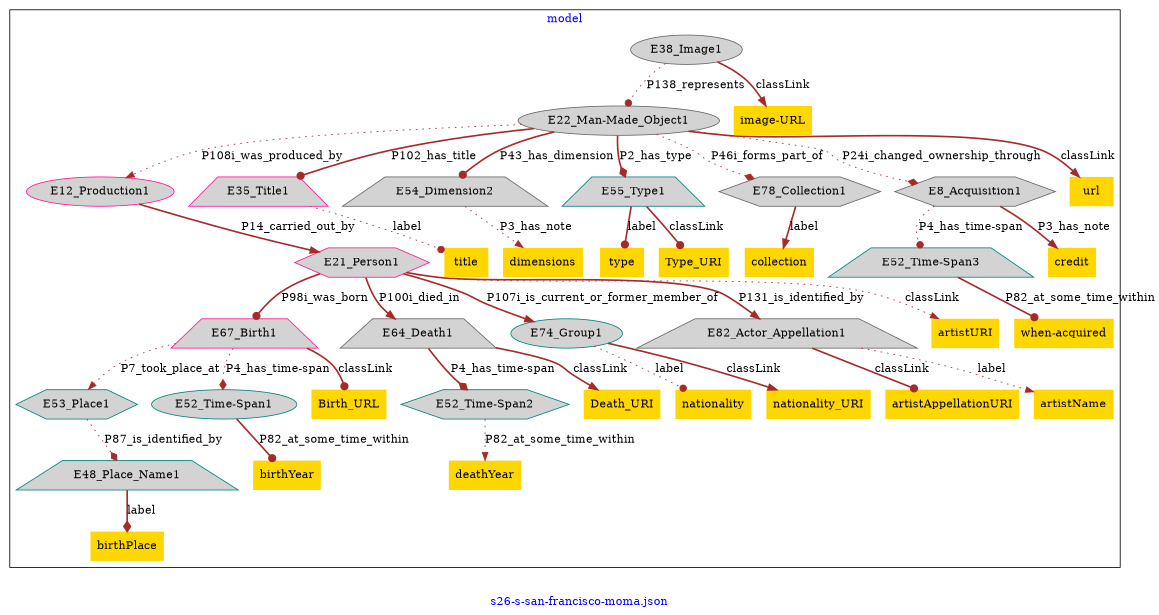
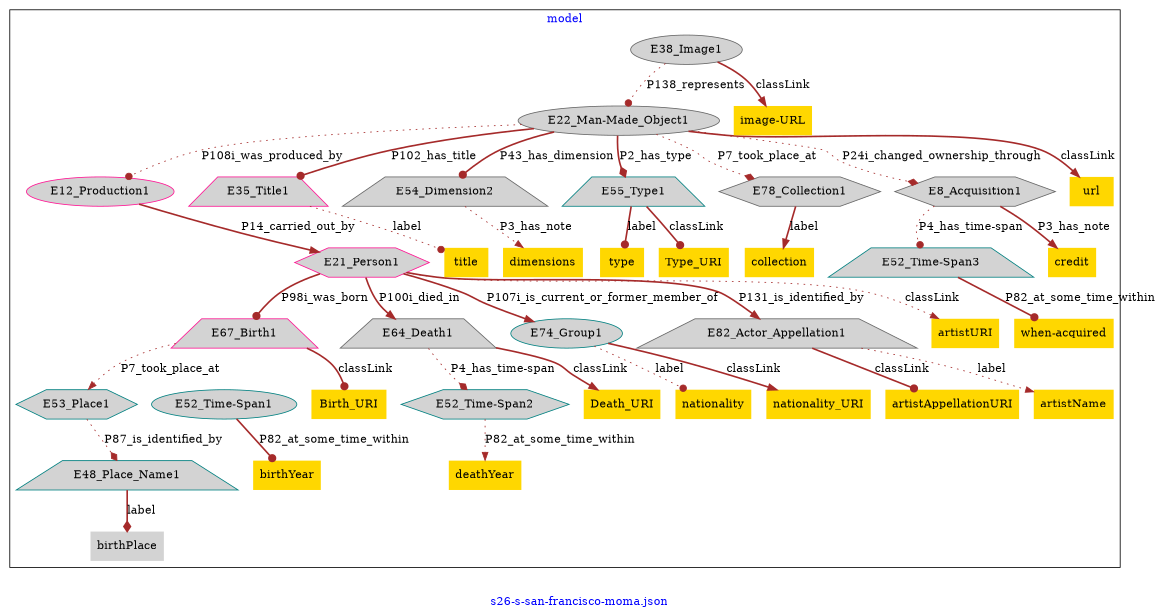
  digraph {
    fontcolor=blue
    label="s26-s-san-francisco-moma.json"
    remincross=true
    node [color=deeppink fillcolor=gold shape=plaintext style=filled]
    edge [arrowhead=normal color=brown fontcolor=black style=bold]
    n1 [fillcolor=lightgray label=E12_Production1 shape=ellipse]
    n2 [fillcolor=lightgray label=E21_Person1 shape=hexagon]
    n3 [fillcolor=lightgray label=E67_Birth1 shape=trapezium]
    n4 [color=gray40 fillcolor=lightgray label=E64_Death1 shape=trapezium]
    n5 [color=teal fillcolor=lightgray label=E74_Group1 shape=ellipse]
    n6 [color=gray40 fillcolor=lightgray label=E82_Actor_Appellation1 shape=trapezium]
    n7 [color=gray40 fillcolor=lightgray label="E22_Man-Made_Object1" shape=ellipse]
    n8 [fillcolor=lightgray label=E35_Title1 shape=trapezium]
    n9 [color=gray40 fillcolor=lightgray label=E54_Dimension2 shape=trapezium]
    n10 [color=teal fillcolor=lightgray label=E55_Type1 shape=trapezium]
    n11 [color=gray40 fillcolor=lightgray label=E78_Collection1 shape=hexagon]
    n12 [color=gray40 fillcolor=lightgray label=E8_Acquisition1 shape=hexagon]
    n13 [color=gray40 fillcolor=lightgray label=E38_Image1 shape=ellipse]
    n14 [color=teal fillcolor=lightgray label=E53_Place1 shape=hexagon]
    n15 [color=teal fillcolor=lightgray label=E48_Place_Name1 shape=trapezium]
    n16 [color=teal fillcolor=lightgray label="E52_Time-Span1" shape=ellipse]
    n17 [color=teal fillcolor=lightgray label="E52_Time-Span2" shape=hexagon]
    n18 [color=teal fillcolor=lightgray label="E52_Time-Span3" shape=trapezium]
    n19 [label=artistAppellationURI]
    n20 [color=gray40 label=artistName]
    n21 [label=birthYear]
    n22 [label=title]
    n23 [label=Death_URI]
    n24 [color=teal label=dimensions]
    n25 [color=teal label=url]
    n26 [color=gray40 label="image-URL"]
    n27 [label=type]
    n28 [label=deathYear]
    n29 [color=teal label=nationality]
    n30 [color=teal label="when-acquired"]
    n31 [label=collection]
    n32 [label=Type_URI]
-   n33 [label=Birth_URL]
+   n33 [label=Birth_URI]
    n34 [label=credit]
-   n35 [color=teal label=birthPlace]
+   n35 [color=teal fillcolor=lightgray label=birthPlace]
    n36 [color=teal label=artistURI]
    n37 [label=nationality_URI]
    subgraph cluster_1 {
      label=model
      n1
      n2
      n3
      n4
      n5
      n6
      n7
      n8
      n9
      n10
      n11
      n12
      n13
      n14
      n15
      n16
      n17
      n18
      n19
      n20
      n21
      n22
      n23
      n24
      n25
      n26
      n27
      n28
      n29
      n30
      n31
      n32
      n33
      n34
      n35
      n36
      n37
    }
    n1 -> n2 [label=P14_carried_out_by]
    n2 -> n3 [arrowhead=dot label=P98i_was_born]
    n2 -> n4 [label=P100i_died_in]
    n2 -> n5 [label=P107i_is_current_or_former_member_of]
    n2 -> n6 [label=P131_is_identified_by]
    n2 -> n36 [label=classLink style=dotted]
    n3 -> n14 [label=P7_took_place_at style=dotted]
-   n3 -> n16 [arrowhead=diamond label="P4_has_time-span" style=dotted]
    n3 -> n33 [arrowhead=dot label=classLink]
-   n4 -> n17 [arrowhead=diamond label="P4_has_time-span"]
+   n4 -> n17 [arrowhead=diamond label="P4_has_time-span" style=dotted]
    n4 -> n23 [label=classLink]
    n5 -> n29 [arrowhead=dot label=label style=dotted]
    n5 -> n37 [label=classLink]
    n6 -> n19 [arrowhead=dot label=classLink]
    n6 -> n20 [label=label style=dotted]
-   n7 -> n1 [label=P108i_was_produced_by style=dotted]
+   n7 -> n1 [arrowhead=dot label=P108i_was_produced_by style=dotted]
    n7 -> n8 [arrowhead=dot label=P102_has_title]
    n7 -> n9 [arrowhead=dot label=P43_has_dimension]
    n7 -> n10 [arrowhead=diamond label=P2_has_type]
-   n7 -> n11 [arrowhead=diamond label=P46i_forms_part_of style=dotted]
+   n7 -> n11 [arrowhead=diamond label=P7_took_place_at style=dotted]
    n7 -> n12 [arrowhead=diamond label=P24i_changed_ownership_through style=dotted]
    n7 -> n25 [label=classLink]
    n8 -> n22 [arrowhead=dot label=label style=dotted]
    n9 -> n24 [label=P3_has_note style=dotted]
    n10 -> n27 [arrowhead=dot label=label]
    n10 -> n32 [arrowhead=dot label=classLink]
    n11 -> n31 [label=label]
    n12 -> n18 [arrowhead=dot label="P4_has_time-span" style=dotted]
    n12 -> n34 [label=P3_has_note]
    n13 -> n7 [arrowhead=dot label=P138_represents style=dotted]
    n13 -> n26 [label=classLink]
    n14 -> n15 [arrowhead=diamond label=P87_is_identified_by style=dotted]
    n15 -> n35 [arrowhead=diamond label=label]
    n16 -> n21 [arrowhead=dot label=P82_at_some_time_within]
    n17 -> n28 [label=P82_at_some_time_within style=dotted]
    n18 -> n30 [arrowhead=dot label=P82_at_some_time_within]
  }
